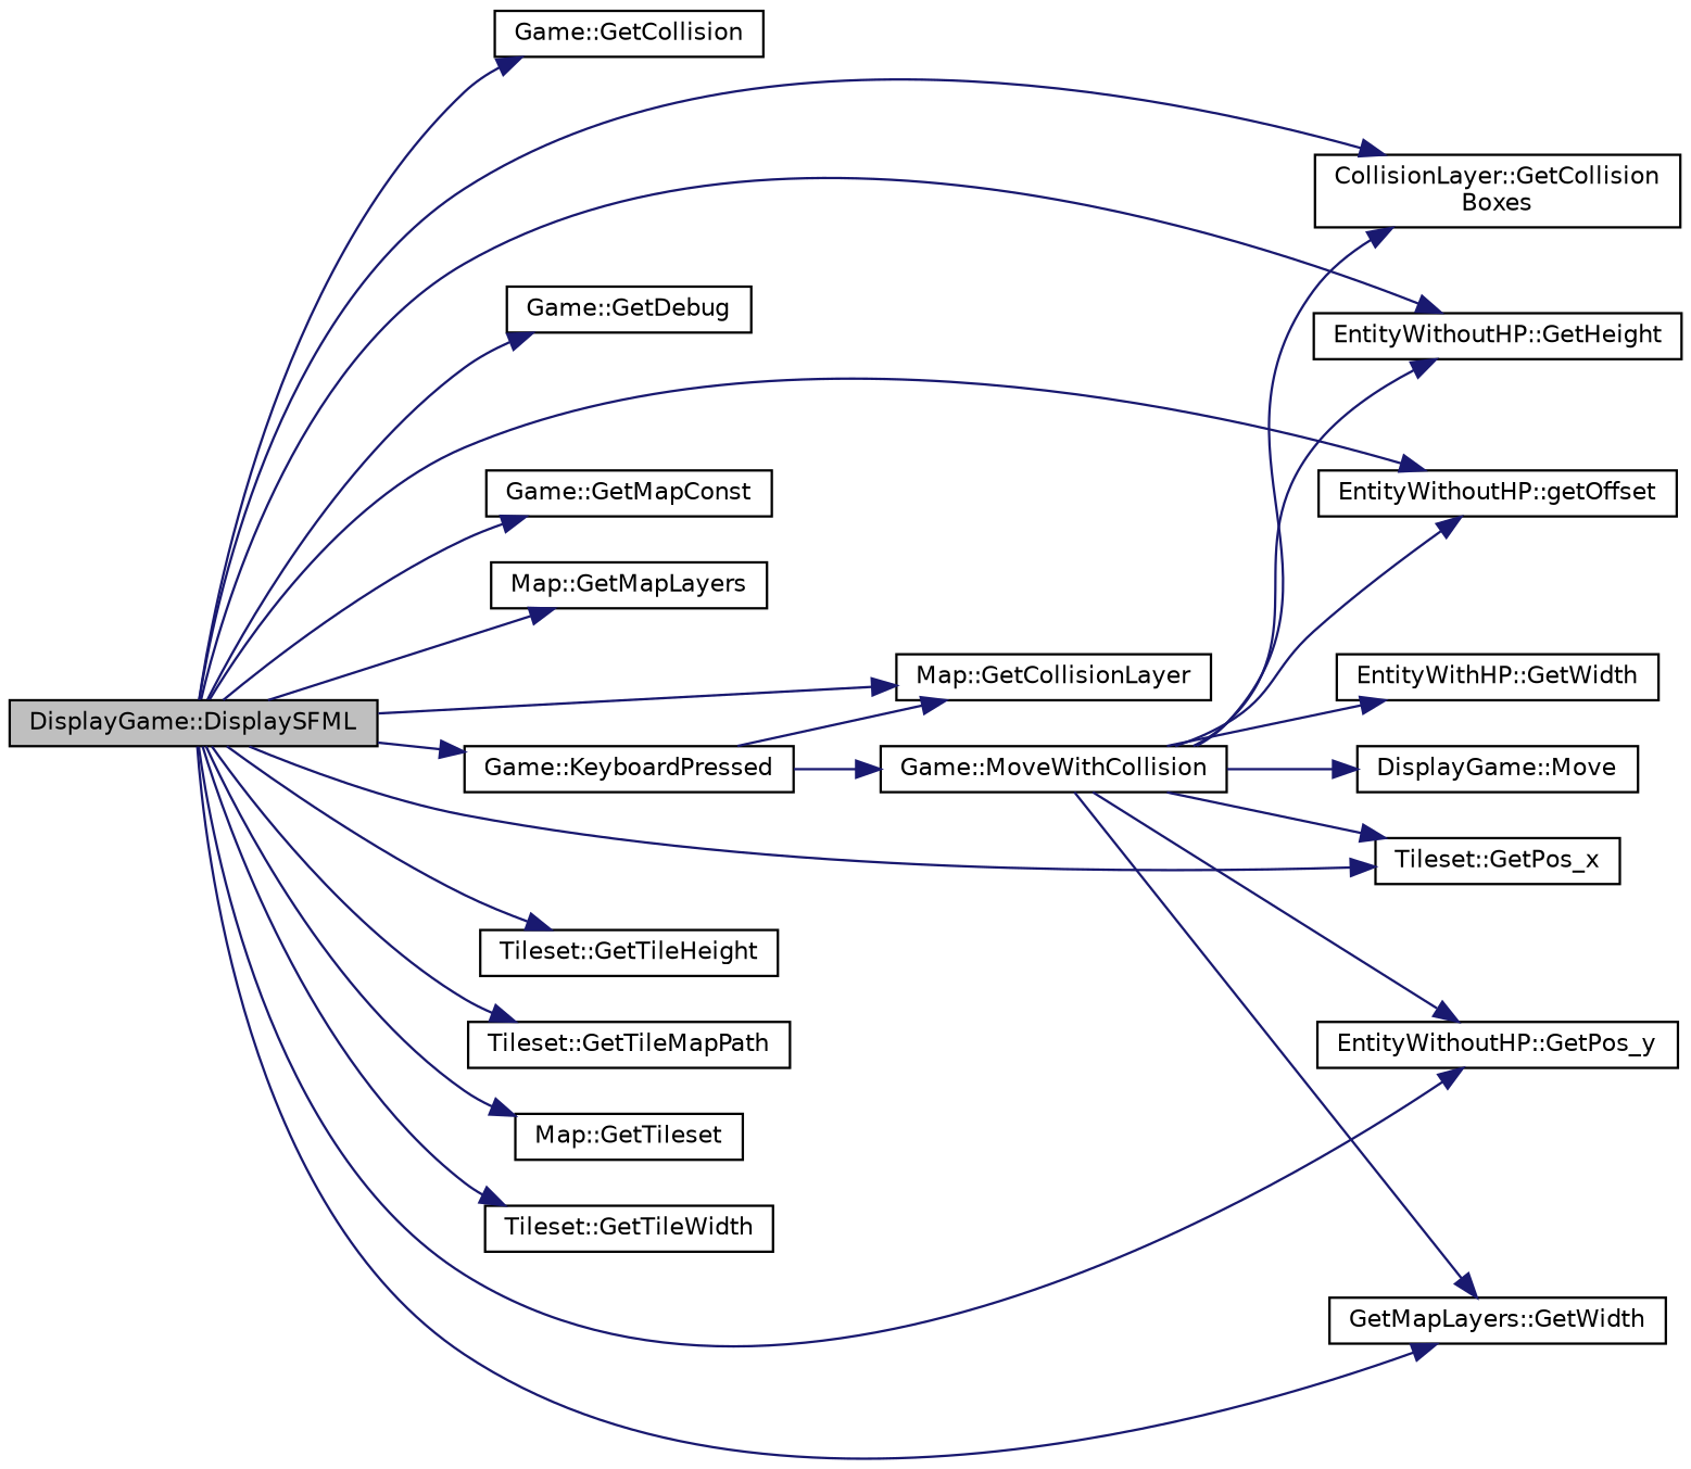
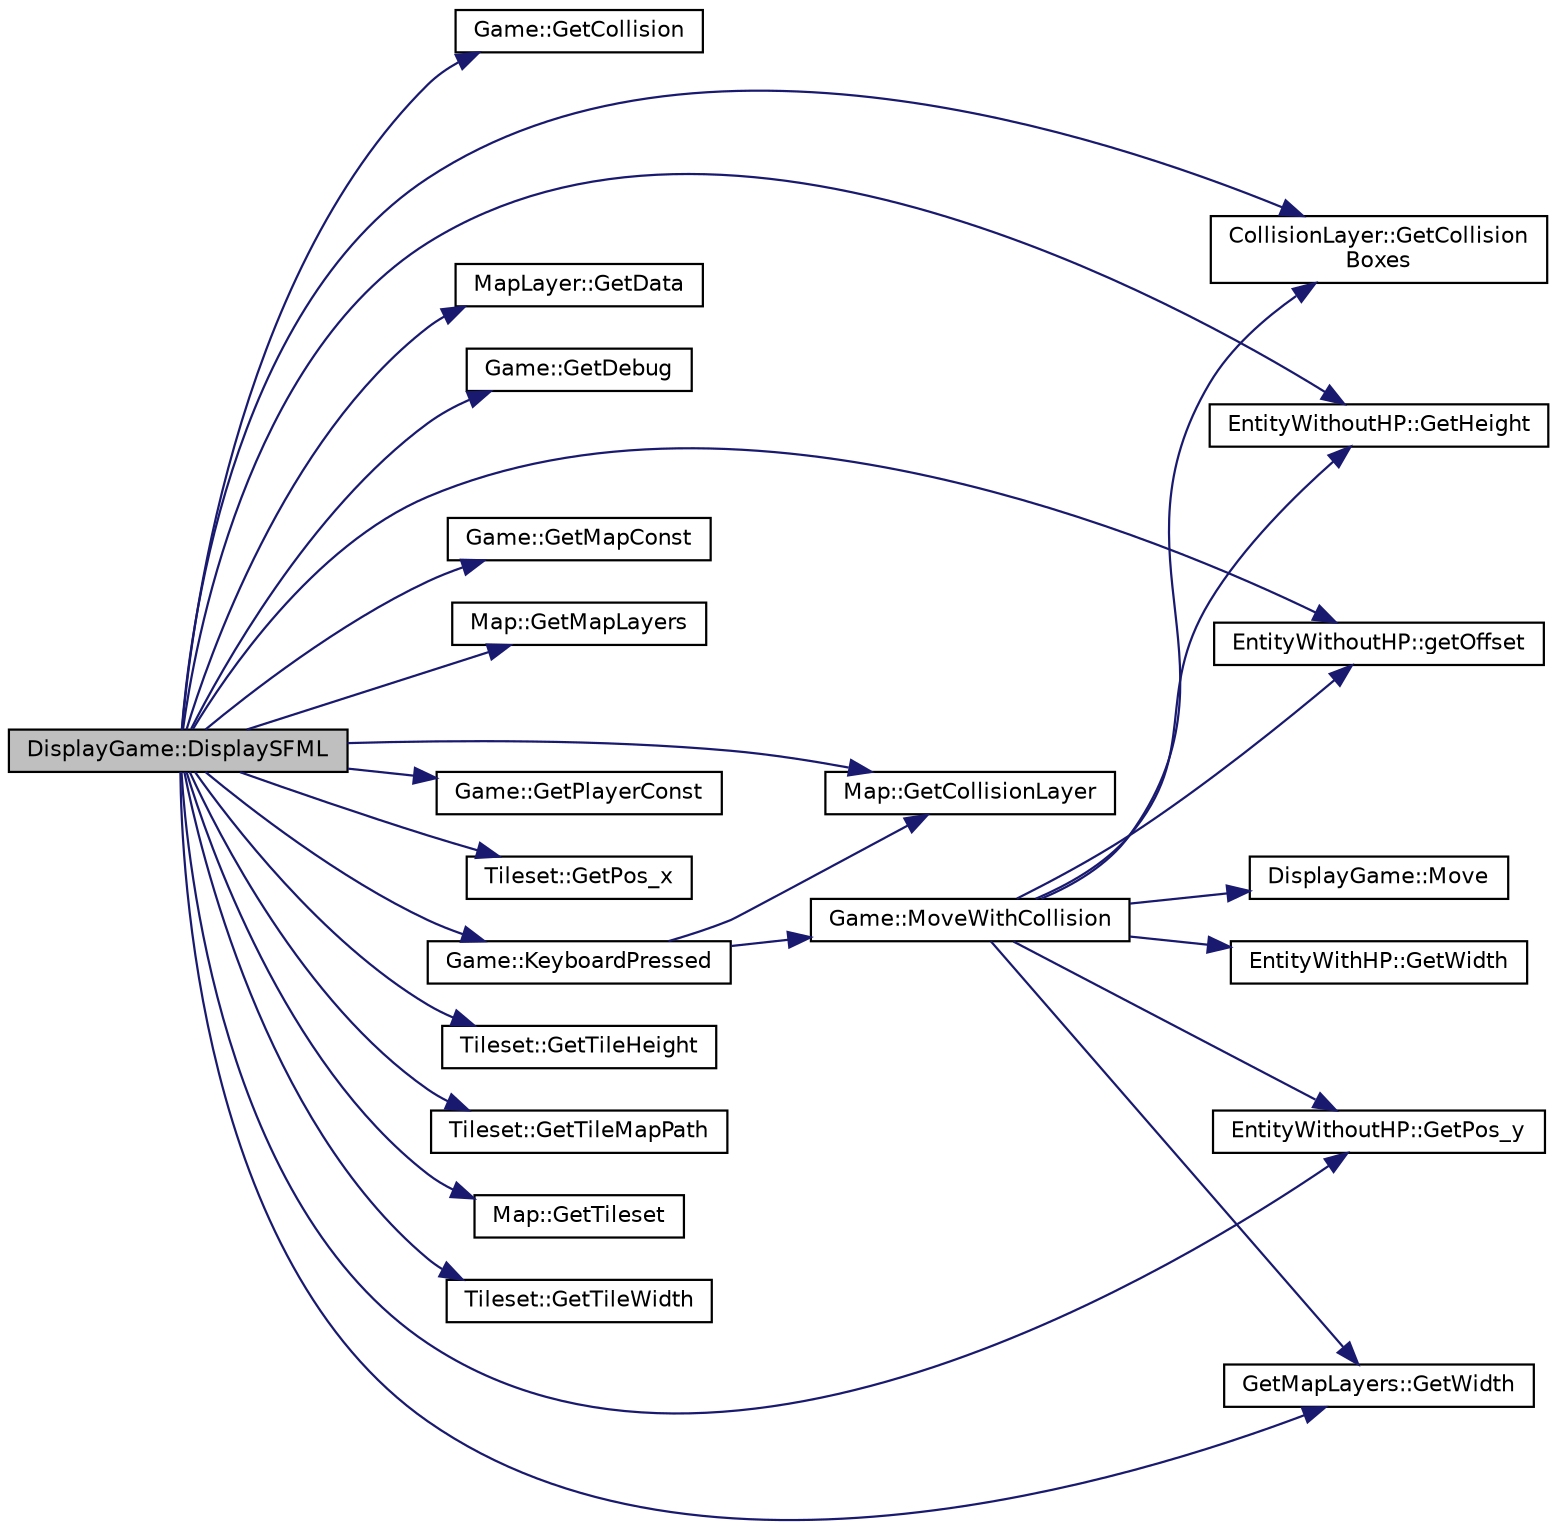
  digraph {
    rankdir=LR
    node [color=black fontname=Helvetica fontsize=10 shape=record]
    edge [color=midnightblue fontname=Helvetica fontsize=10 labelfontname=Helvetica labelfontsize=10 style=solid]
    n1 [fillcolor=grey75 fontcolor=black height=0.2 label="DisplayGame::DisplaySFML" style=filled width=0.4]
    n2 [height=0.2 label="Game::GetCollision" width=0.4]
    n3 [height=0.2 label="CollisionLayer::GetCollision\lBoxes" width=0.4]
    n4 [height=0.2 label="Map::GetCollisionLayer" width=0.4]
+   n5 [height=0.2 label="MapLayer::GetData" width=0.4]
    n6 [height=0.2 label="Game::GetDebug" width=0.4]
    n7 [height=0.2 label="EntityWithoutHP::GetHeight" width=0.4]
    n8 [height=0.2 label="Game::GetMapConst" width=0.4]
    n9 [height=0.2 label="Map::GetMapLayers" width=0.4]
    n10 [height=0.2 label="EntityWithoutHP::getOffset" width=0.4]
+   n11 [height=0.2 label="Game::GetPlayerConst" width=0.4]
    n12 [height=0.2 label="Tileset::GetPos_x" width=0.4]
    n13 [height=0.2 label="EntityWithoutHP::GetPos_y" width=0.4]
    n14 [height=0.2 label="Tileset::GetTileHeight" width=0.4]
    n15 [height=0.2 label="Tileset::GetTileMapPath" width=0.4]
    n16 [height=0.2 label="Map::GetTileset" width=0.4]
    n17 [height=0.2 label="Tileset::GetTileWidth" width=0.4]
    n18 [height=0.2 label="GetMapLayers::GetWidth" width=0.4]
    n19 [height=0.2 label="Game::KeyboardPressed" width=0.4]
    n20 [height=0.2 label="Game::MoveWithCollision" width=0.4]
    n21 [height=0.2 label="EntityWithHP::GetWidth" width=0.4]
    n22 [height=0.2 label="DisplayGame::Move" width=0.4]
    n1 -> n2
    n1 -> n3
    n1 -> n4
+   n1 -> n5
    n1 -> n6
    n1 -> n7
    n1 -> n8
    n1 -> n9
    n1 -> n10
+   n1 -> n11
    n1 -> n12
    n1 -> n13
    n1 -> n14
    n1 -> n15
    n1 -> n16
    n1 -> n17
    n1 -> n18
    n1 -> n19
    n19 -> n4
    n19 -> n20
    n20 -> n3
    n20 -> n7
    n20 -> n10
-   n20 -> n12
    n20 -> n13
    n20 -> n18
    n20 -> n21
    n20 -> n22
  }
